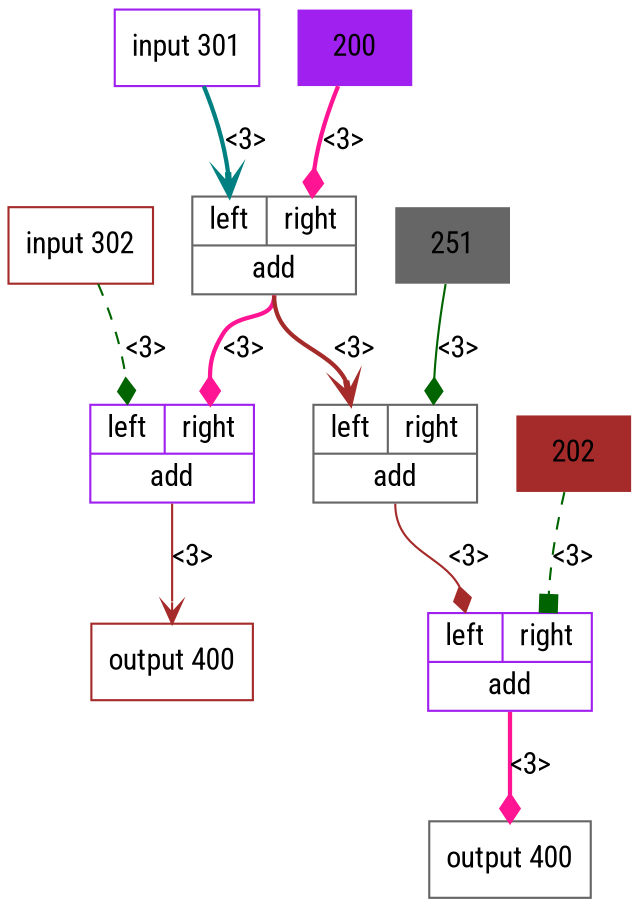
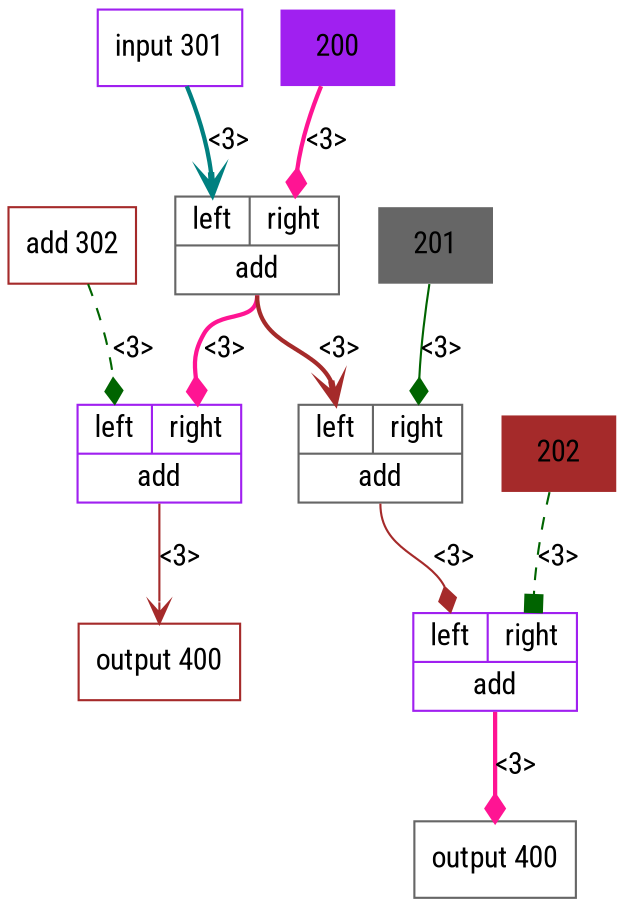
  digraph {
    fontname="Roboto Condensed"
    node [color=purple fontname="Roboto Condensed" shape=record]
    edge [arrowhead=diamond color=deeppink fontname="Roboto Condensed" headport=left style=bold]
    n1 [label="input 301"]
    n2 [color=gray40 debug="25454 1" label="{{<left> left | <right> right} | <out> add}"]
    n3 [debug="25454 1" label="{{<left> left | <right> right} | <out> add}"]
    n4 [color=gray40 debug="25454 1" label="{{<left> left | <right> right} | <out> add}"]
-   n5 [color=brown label="input 302"]
+   n5 [color=brown label="add 302"]
    n6 [color=brown label="output 400"]
    n7 [label=200 shape=plaintext style=filled]
-   n8 [color=gray40 label=251 shape=plaintext style=filled]
+   n8 [color=gray40 label=201 shape=plaintext style=filled]
    n9 [debug="25454 1" label="{{<left> left | <right> right} | <out> add}"]
    n10 [color=brown label=202 shape=plaintext style=filled]
    n11 [color=gray40 label="output 400"]
    n1 -> n2 [arrowhead=vee color=teal label="<3>"]
    n2 -> n3 [headport=right label="<3>" tailport=out]
    n2 -> n4 [arrowhead=vee color=brown label="<3>" tailport=out]
    n3 -> n6 [arrowhead=vee color=brown label="<3>" style=solid tailport=out]
    n4 -> n9 [color=brown label="<3>" style=solid tailport=out]
    n5 -> n3 [color=darkgreen label="<3>" style=dashed]
    n7 -> n2 [headport=right label="<3>"]
    n8 -> n4 [color=darkgreen headport=right label="<3>" style=solid]
    n9 -> n11 [label="<3>" tailport=out]
    n10 -> n9 [arrowhead=box color=darkgreen headport=right label="<3>" style=dashed]
  }
